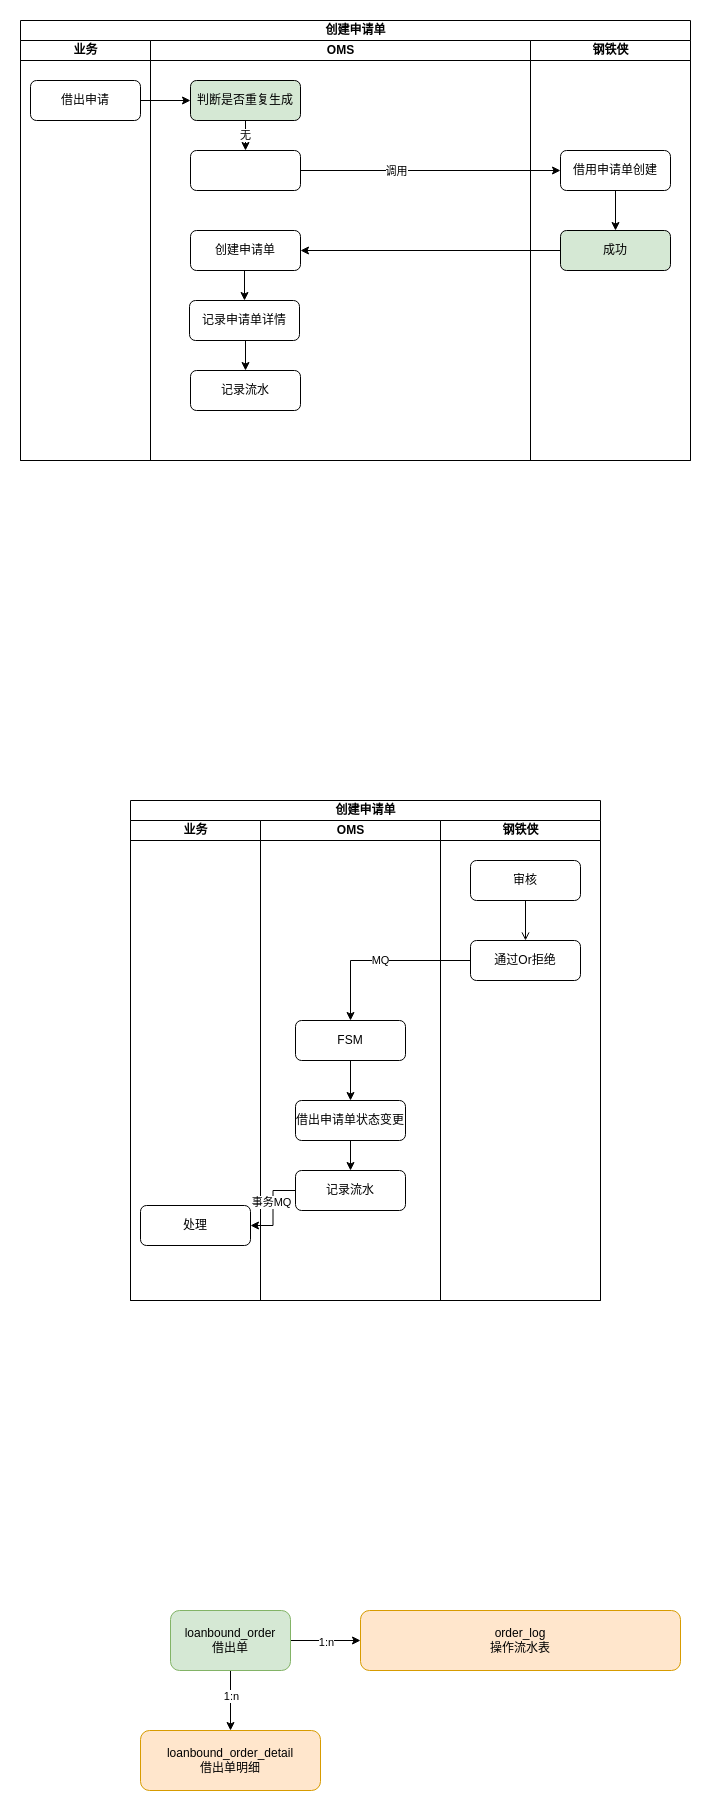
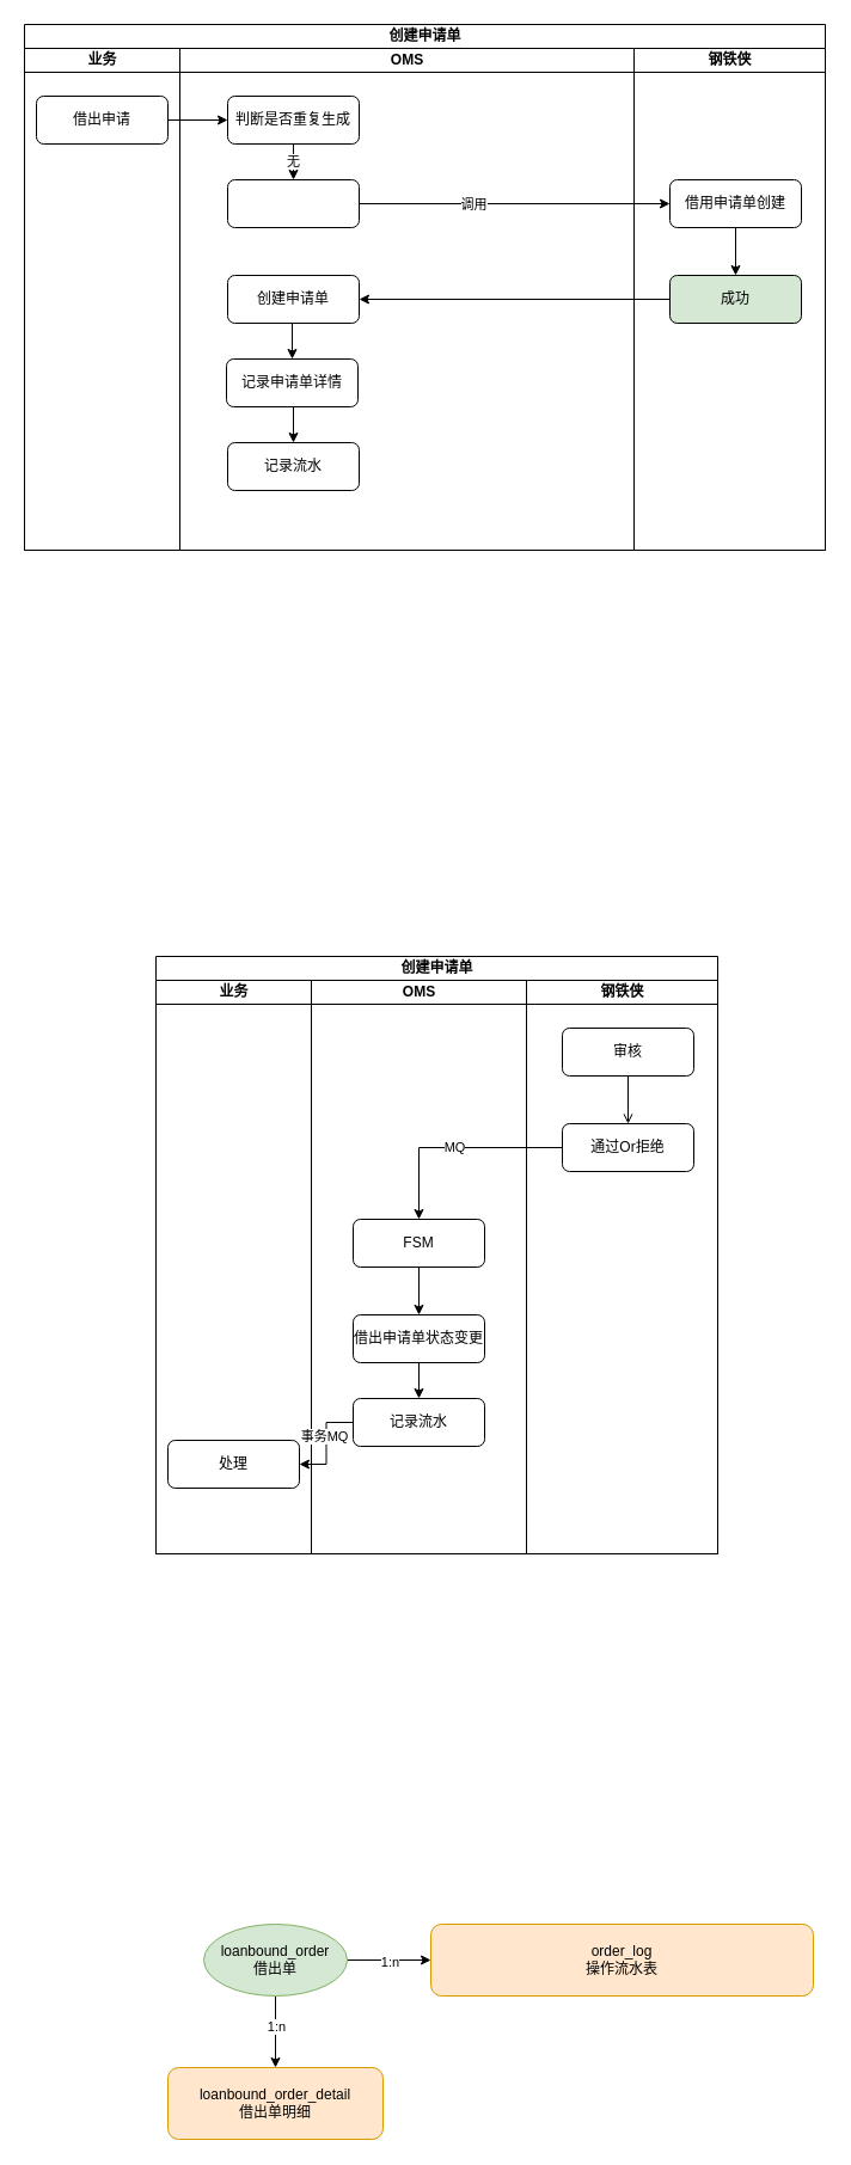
  <mxCell id="0" />
  <mxCell id="1" parent="0" />
  <mxCell id="2" value="创建申请单" style="swimlane;html=1;childLayout=stackLayout;resizeParent=1;resizeParentMax=0;startSize=20;rounded=0;sketch=0;" vertex="1" parent="1"><mxGeometry x="20" y="20" width="670" height="440" as="geometry" /></mxCell>
  <mxCell id="3" value="业务" style="swimlane;html=1;startSize=20;" vertex="1" parent="2"><mxGeometry y="20" width="130" height="420" as="geometry" /></mxCell>
  <mxCell id="4" value="借出申请" style="rounded=1;whiteSpace=wrap;html=1;sketch=0;" vertex="1" parent="3"><mxGeometry x="10" y="40" width="110" height="40" as="geometry" /></mxCell>
  <mxCell id="5" value="OMS" style="swimlane;html=1;startSize=20;" vertex="1" parent="2"><mxGeometry x="130" y="20" width="380" height="420" as="geometry" /></mxCell>
- <mxCell id="6" value="判断是否重复生成" style="rounded=1;whiteSpace=wrap;html=1;sketch=0;fillColor=#d5e8d4;" vertex="1" parent="5"><mxGeometry x="40" y="40" width="110" height="40" as="geometry" /></mxCell>
+ <mxCell id="6" value="判断是否重复生成" style="rounded=1;whiteSpace=wrap;html=1;sketch=0;" vertex="1" parent="5"><mxGeometry x="40" y="40" width="110" height="40" as="geometry" /></mxCell>
  <mxCell id="7" value="" style="rounded=1;whiteSpace=wrap;html=1;sketch=0;" vertex="1" parent="5"><mxGeometry x="40" y="110" width="110" height="40" as="geometry" /></mxCell>
  <mxCell id="8" value="无" style="edgeStyle=orthogonalEdgeStyle;rounded=0;sketch=0;orthogonalLoop=1;jettySize=auto;html=1;strokeColor=#000000;" edge="1" parent="5" source="6" target="7"><mxGeometry relative="1" as="geometry" /></mxCell>
  <mxCell id="9" style="edgeStyle=orthogonalEdgeStyle;rounded=0;sketch=0;orthogonalLoop=1;jettySize=auto;html=1;exitX=0.5;exitY=1;exitDx=0;exitDy=0;entryX=0.5;entryY=0;entryDx=0;entryDy=0;strokeColor=#000000;" edge="1" parent="5" source="10" target="13"><mxGeometry relative="1" as="geometry" /></mxCell>
  <mxCell id="10" value="创建申请单" style="rounded=1;whiteSpace=wrap;html=1;sketch=0;" vertex="1" parent="5"><mxGeometry x="40" y="190" width="110" height="40" as="geometry" /></mxCell>
  <mxCell id="11" value="记录流水" style="rounded=1;whiteSpace=wrap;html=1;sketch=0;" vertex="1" parent="5"><mxGeometry x="40" y="330" width="110" height="40" as="geometry" /></mxCell>
  <mxCell id="12" style="edgeStyle=orthogonalEdgeStyle;rounded=0;sketch=0;orthogonalLoop=1;jettySize=auto;html=1;exitX=0.5;exitY=1;exitDx=0;exitDy=0;entryX=0.5;entryY=0;entryDx=0;entryDy=0;strokeColor=#000000;" edge="1" parent="5" source="13" target="11"><mxGeometry relative="1" as="geometry" /></mxCell>
  <mxCell id="13" value="记录申请单详情" style="rounded=1;whiteSpace=wrap;html=1;sketch=0;" vertex="1" parent="5"><mxGeometry x="39" y="260" width="110" height="40" as="geometry" /></mxCell>
  <mxCell id="14" value="钢铁侠" style="swimlane;html=1;startSize=20;" vertex="1" parent="2"><mxGeometry x="510" y="20" width="160" height="420" as="geometry" /></mxCell>
  <mxCell id="15" value="借用申请单创建" style="rounded=1;whiteSpace=wrap;html=1;sketch=0;" vertex="1" parent="14"><mxGeometry x="30" y="110" width="110" height="40" as="geometry" /></mxCell>
  <mxCell id="16" value="成功" style="rounded=1;whiteSpace=wrap;html=1;sketch=0;fillColor=#d5e8d4;" vertex="1" parent="14"><mxGeometry x="30" y="190" width="110" height="40" as="geometry" /></mxCell>
  <mxCell id="17" value="" style="edgeStyle=orthogonalEdgeStyle;rounded=0;sketch=0;orthogonalLoop=1;jettySize=auto;html=1;strokeColor=#000000;" edge="1" parent="14" source="15" target="16"><mxGeometry relative="1" as="geometry" /></mxCell>
  <mxCell id="18" value="" style="edgeStyle=orthogonalEdgeStyle;rounded=0;sketch=0;orthogonalLoop=1;jettySize=auto;html=1;strokeColor=#000000;" edge="1" parent="2" source="4" target="6"><mxGeometry relative="1" as="geometry" /></mxCell>
  <mxCell id="19" value="" style="edgeStyle=orthogonalEdgeStyle;rounded=0;sketch=0;orthogonalLoop=1;jettySize=auto;html=1;strokeColor=#000000;" edge="1" parent="2" source="7" target="15"><mxGeometry relative="1" as="geometry" /></mxCell>
  <mxCell id="20" value="调用" style="edgeLabel;html=1;align=center;verticalAlign=middle;resizable=0;points=[];" vertex="1" connectable="0" parent="19"><mxGeometry x="-0.267" relative="1" as="geometry"><mxPoint as="offset" /></mxGeometry></mxCell>
  <mxCell id="21" value="" style="edgeStyle=orthogonalEdgeStyle;rounded=0;sketch=0;orthogonalLoop=1;jettySize=auto;html=1;strokeColor=#000000;" edge="1" parent="2" source="16" target="10"><mxGeometry relative="1" as="geometry" /></mxCell>
  <mxCell id="22" value="创建申请单" style="swimlane;html=1;childLayout=stackLayout;resizeParent=1;resizeParentMax=0;startSize=20;rounded=0;sketch=0;" vertex="1" parent="1"><mxGeometry x="130" y="800" width="470" height="500" as="geometry" /></mxCell>
  <mxCell id="23" value="业务" style="swimlane;html=1;startSize=20;" vertex="1" parent="22"><mxGeometry y="20" width="130" height="480" as="geometry" /></mxCell>
  <mxCell id="24" value="处理" style="rounded=1;whiteSpace=wrap;html=1;sketch=0;" vertex="1" parent="23"><mxGeometry x="10" y="385" width="110" height="40" as="geometry" /></mxCell>
  <mxCell id="25" value="OMS" style="swimlane;html=1;startSize=20;" vertex="1" parent="22"><mxGeometry x="130" y="20" width="180" height="480" as="geometry" /></mxCell>
  <mxCell id="26" value="FSM" style="rounded=1;whiteSpace=wrap;html=1;sketch=0;" vertex="1" parent="25"><mxGeometry x="35" y="200" width="110" height="40" as="geometry" /></mxCell>
  <mxCell id="27" value="借出申请单状态变更" style="rounded=1;whiteSpace=wrap;html=1;sketch=0;" vertex="1" parent="25"><mxGeometry x="35" y="280" width="110" height="40" as="geometry" /></mxCell>
  <mxCell id="28" value="" style="edgeStyle=orthogonalEdgeStyle;rounded=0;sketch=0;orthogonalLoop=1;jettySize=auto;html=1;strokeColor=#000000;" edge="1" parent="25" source="26" target="27"><mxGeometry relative="1" as="geometry" /></mxCell>
  <mxCell id="29" value="记录流水" style="rounded=1;whiteSpace=wrap;html=1;sketch=0;" vertex="1" parent="25"><mxGeometry x="35" y="350" width="110" height="40" as="geometry" /></mxCell>
  <mxCell id="30" value="" style="edgeStyle=orthogonalEdgeStyle;rounded=0;sketch=0;orthogonalLoop=1;jettySize=auto;html=1;strokeColor=#000000;" edge="1" parent="25" source="27" target="29"><mxGeometry relative="1" as="geometry" /></mxCell>
  <mxCell id="31" value="钢铁侠" style="swimlane;html=1;startSize=20;" vertex="1" parent="22"><mxGeometry x="310" y="20" width="160" height="480" as="geometry" /></mxCell>
  <mxCell id="32" value="审核" style="rounded=1;whiteSpace=wrap;html=1;sketch=0;" vertex="1" parent="31"><mxGeometry x="30" y="40" width="110" height="40" as="geometry" /></mxCell>
  <mxCell id="33" value="通过Or拒绝" style="rounded=1;whiteSpace=wrap;html=1;sketch=0;" vertex="1" parent="31"><mxGeometry x="30" y="120" width="110" height="40" as="geometry" /></mxCell>
  <mxCell id="34" value="" style="edgeStyle=orthogonalEdgeStyle;rounded=0;sketch=0;orthogonalLoop=1;jettySize=auto;html=1;strokeColor=#000000;endArrow=open;" edge="1" parent="31" source="32" target="33"><mxGeometry relative="1" as="geometry" /></mxCell>
  <mxCell id="35" value="MQ" style="edgeStyle=orthogonalEdgeStyle;rounded=0;sketch=0;orthogonalLoop=1;jettySize=auto;html=1;exitX=0;exitY=0.5;exitDx=0;exitDy=0;entryX=0.5;entryY=0;entryDx=0;entryDy=0;strokeColor=#000000;" edge="1" parent="22" source="33" target="26"><mxGeometry relative="1" as="geometry" /></mxCell>
  <mxCell id="36" value="" style="edgeStyle=orthogonalEdgeStyle;rounded=0;sketch=0;orthogonalLoop=1;jettySize=auto;html=1;strokeColor=#000000;" edge="1" parent="22" source="29" target="24"><mxGeometry relative="1" as="geometry" /></mxCell>
  <mxCell id="37" value="事务MQ" style="edgeLabel;html=1;align=center;verticalAlign=middle;resizable=0;points=[];" vertex="1" connectable="0" parent="36"><mxGeometry x="-0.139" y="-2" relative="1" as="geometry"><mxPoint as="offset" /></mxGeometry></mxCell>
  <mxCell id="38" value="" style="edgeStyle=orthogonalEdgeStyle;rounded=0;sketch=0;orthogonalLoop=1;jettySize=auto;html=1;strokeColor=#000000;" edge="1" parent="1" source="42" target="43"><mxGeometry relative="1" as="geometry" /></mxCell>
  <mxCell id="39" value="1:n" style="edgeLabel;html=1;align=center;verticalAlign=middle;resizable=0;points=[];" vertex="1" connectable="0" parent="38"><mxGeometry x="-0.16" relative="1" as="geometry"><mxPoint as="offset" /></mxGeometry></mxCell>
  <mxCell id="40" style="edgeStyle=orthogonalEdgeStyle;rounded=0;sketch=0;orthogonalLoop=1;jettySize=auto;html=1;exitX=1;exitY=0.5;exitDx=0;exitDy=0;entryX=0;entryY=0.5;entryDx=0;entryDy=0;strokeColor=#000000;" edge="1" parent="1" source="42" target="44"><mxGeometry relative="1" as="geometry" /></mxCell>
  <mxCell id="41" value="1:n" style="edgeLabel;html=1;align=center;verticalAlign=middle;resizable=0;points=[];" vertex="1" connectable="0" parent="40"><mxGeometry y="-1" relative="1" as="geometry"><mxPoint as="offset" /></mxGeometry></mxCell>
- <mxCell id="42" value="loanbound_order&lt;br&gt;借出单" style="rounded=1;whiteSpace=wrap;html=1;sketch=0;fillColor=#d5e8d4;strokeColor=#82b366;" vertex="1" parent="1"><mxGeometry x="170" y="1610" width="120" height="60" as="geometry" /></mxCell>
+ <mxCell id="42" value="loanbound_order&lt;br&gt;借出单" style="ellipse;whiteSpace=wrap;html=1;sketch=0;fillColor=#d5e8d4;strokeColor=#82b366;" vertex="1" parent="1"><mxGeometry x="170" y="1610" width="120" height="60" as="geometry" /></mxCell>
  <mxCell id="43" value="loanbound_order_detail&lt;br&gt;借出单明细" style="rounded=1;whiteSpace=wrap;html=1;sketch=0;fillColor=#ffe6cc;strokeColor=#d79b00;" vertex="1" parent="1"><mxGeometry x="140" y="1730" width="180" height="60" as="geometry" /></mxCell>
  <mxCell id="44" value="order_log&lt;br&gt;操作流水表" style="rounded=1;whiteSpace=wrap;html=1;sketch=0;fillColor=#ffe6cc;strokeColor=#d79b00;" vertex="1" parent="1"><mxGeometry x="360" y="1610" width="320" height="60" as="geometry" /></mxCell>
